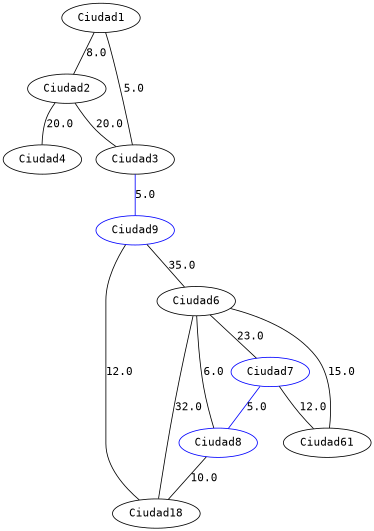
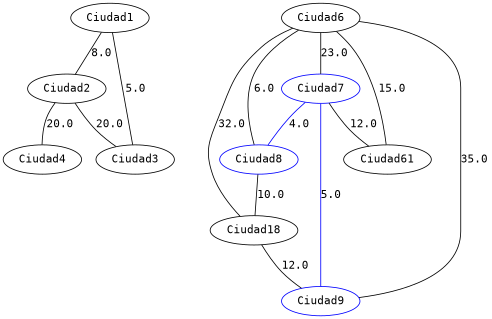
  strict graph {
    fontname="DejaVu Sans Mono"
    node [fontname="DejaVu Sans Mono"]
    edge [fontname="DejaVu Sans Mono"]
    n1 [label=Ciudad1]
    n2 [label=Ciudad2]
    n3 [label=Ciudad3]
    n4 [label=Ciudad4]
    n5 [label=Ciudad6]
    n6 [color=blue label=Ciudad7]
    n7 [color=blue label=Ciudad8]
    n8 [label=Ciudad18]
    n9 [color=blue label=Ciudad9]
    n10 [label=Ciudad61]
    n1 -- n2 [label=8.0]
    n1 -- n3 [label=5.0]
    n2 -- n3 [label=20.0]
    n2 -- n4 [label=20.0]
    n5 -- n6 [label=23.0]
    n5 -- n7 [label=6.0]
    n5 -- n8 [label=32.0]
-   n6 -- n7 [color=blue label=5.0]
-   n3 -- n9 [color=blue label=5.0]
+   n6 -- n7 [color=blue label=4.0]
+   n6 -- n9 [color=blue label=5.0]
    n6 -- n10 [label=12.0]
    n7 -- n8 [label=10.0]
    n8 -- n9 [label=12.0]
    n9 -- n5 [label=35.0]
    n10 -- n5 [label=15.0]
  }
